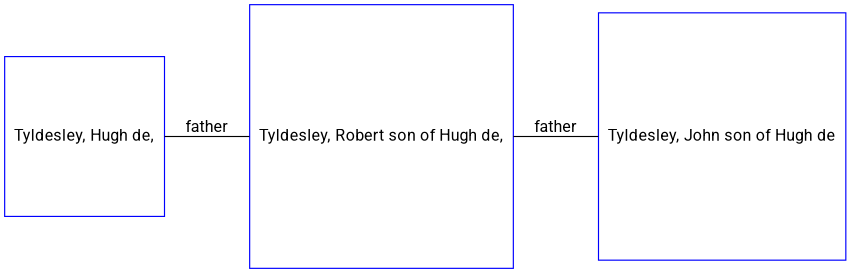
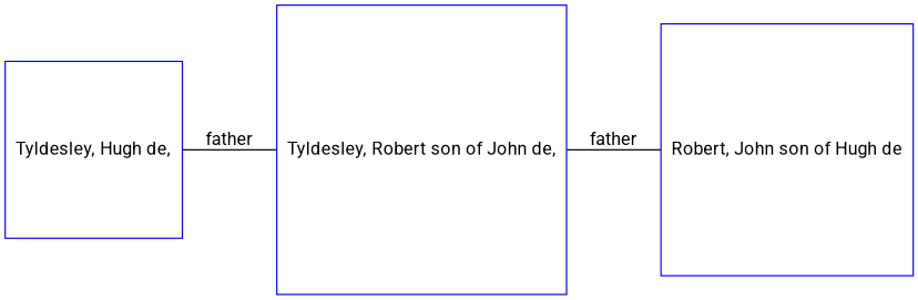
  digraph {
    fontname=Roboto
    rankdir=LR
    node [color=blue fontname=Roboto regular=1 shape=box]
    edge [arrowsize=0.0 dir=none fontname=Roboto]
    n1 [label="Tyldesley, Hugh de,"]
-   n2 [label="Tyldesley, Robert son of Hugh de,"]
-   n3 [label="Tyldesley, John son of Hugh de"]
+   n2 [label="Tyldesley, Robert son of John de,"]
+   n3 [label="Robert, John son of Hugh de"]
    n1 -> n2 [label=father]
    n2 -> n3 [label=father]
  }
